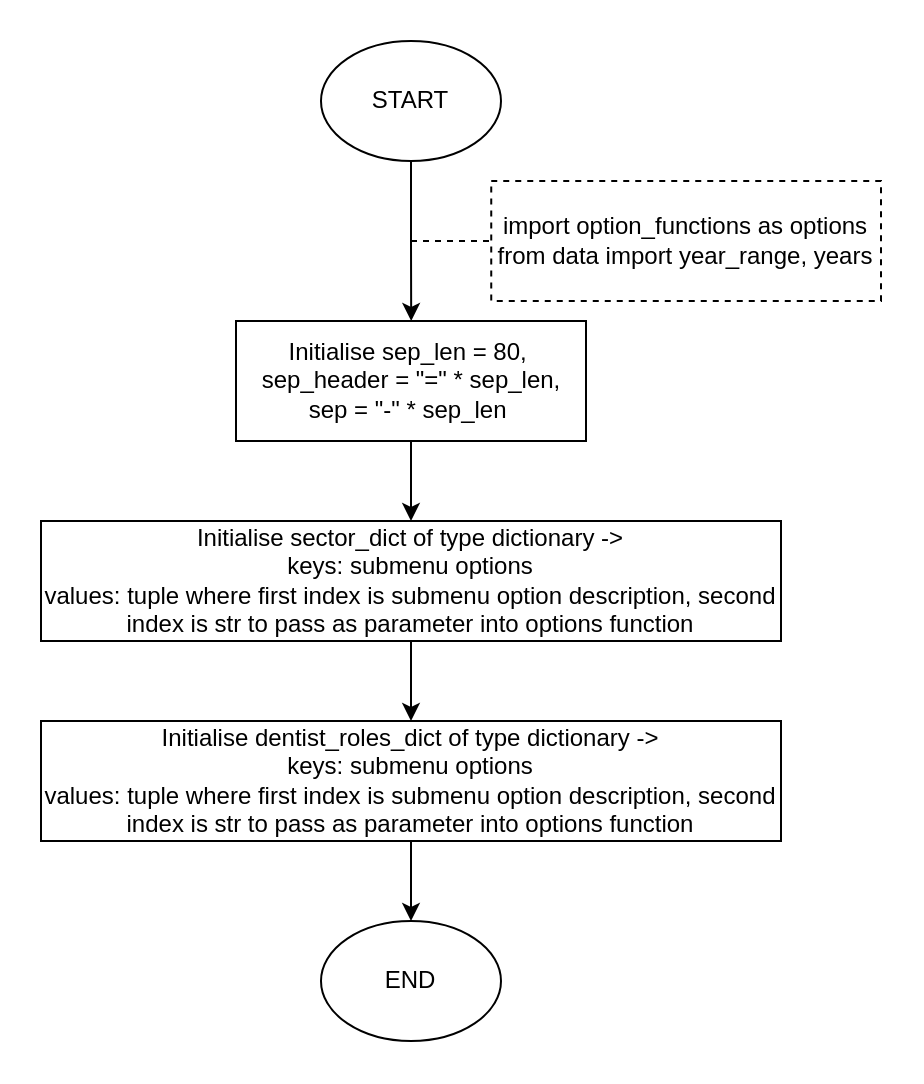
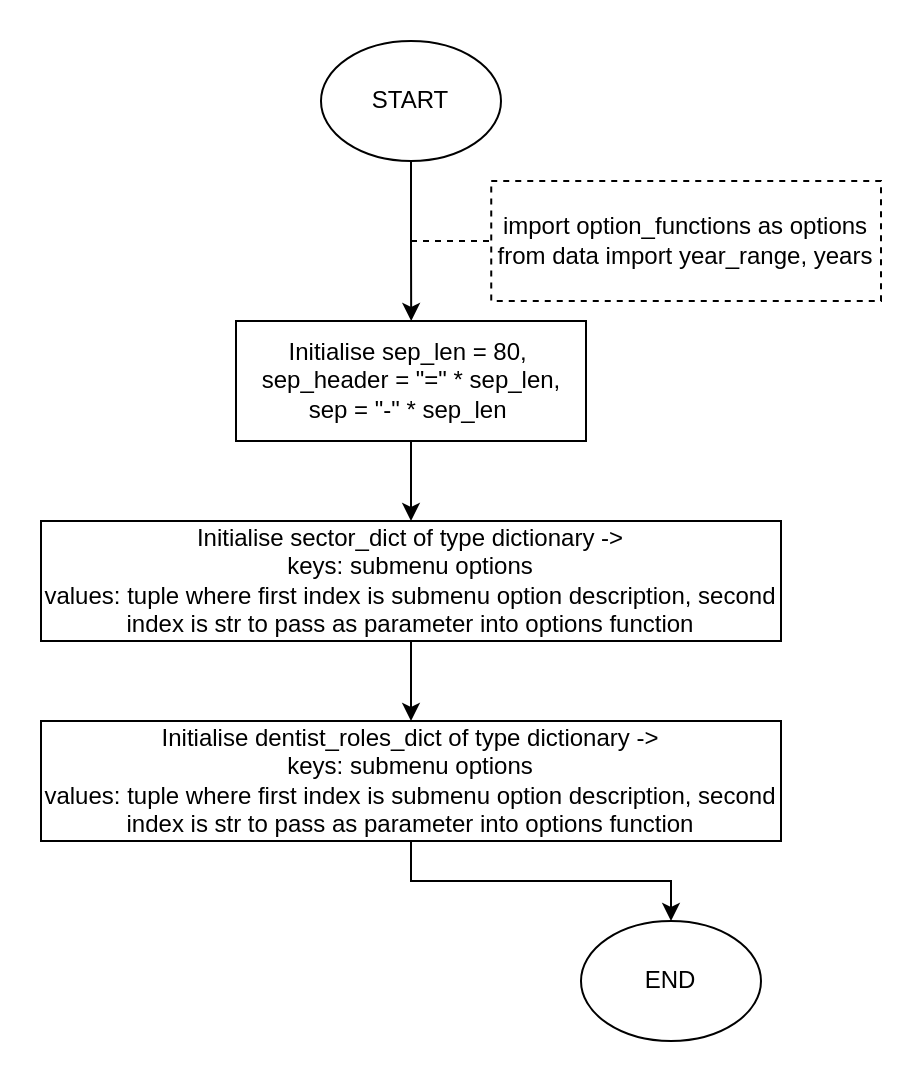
  <mxCell id="0" />
  <mxCell id="1" parent="0" />
  <mxCell id="2" value="" style="edgeStyle=orthogonalEdgeStyle;rounded=0;orthogonalLoop=1;jettySize=auto;html=1;" edge="1" parent="1" source="3"><mxGeometry relative="1" as="geometry"><mxPoint x="205.1" y="160" as="targetPoint" /></mxGeometry></mxCell>
  <mxCell id="3" value="START" style="ellipse;whiteSpace=wrap;html=1;rounded=0;" vertex="1" parent="1"><mxGeometry x="160" width="90" height="60" as="geometry" y="20" /></mxCell>
  <mxCell id="4" value="&lt;div&gt;import option_functions as options&lt;/div&gt;&lt;div&gt;from data import year_range, years&lt;/div&gt;" style="rounded=0;whiteSpace=wrap;html=1;glass=0;dashed=1;" vertex="1" parent="1"><mxGeometry x="245.12" y="90" width="194.88" height="60" as="geometry" /></mxCell>
  <mxCell id="5" value="" style="endArrow=none;dashed=1;html=1;rounded=0;strokeColor=default;entryX=0;entryY=0.5;entryDx=0;entryDy=0;" edge="1" parent="1" target="4"><mxGeometry width="50" height="50" relative="1" as="geometry"><mxPoint x="205" y="120" as="sourcePoint" /><mxPoint x="397.12" y="340" as="targetPoint" /></mxGeometry></mxCell>
  <mxCell id="6" value="" style="edgeStyle=orthogonalEdgeStyle;rounded=0;orthogonalLoop=1;jettySize=auto;html=1;" edge="1" parent="1" source="7" target="9"><mxGeometry relative="1" as="geometry" /></mxCell>
  <mxCell id="7" value="Initialise sep_len = 80,&amp;nbsp;&lt;br&gt;&lt;span style=&quot;background-color: initial;&quot;&gt;sep_header = &quot;=&quot; * sep_len,&lt;br&gt;&lt;/span&gt;&lt;span style=&quot;background-color: initial;&quot;&gt;sep = &quot;-&quot; * sep_len&lt;/span&gt;&amp;nbsp;" style="rounded=0;whiteSpace=wrap;html=1;" vertex="1" parent="1"><mxGeometry x="117.5" y="160" width="175" height="60" as="geometry" /></mxCell>
  <mxCell id="8" value="" style="edgeStyle=orthogonalEdgeStyle;rounded=0;orthogonalLoop=1;jettySize=auto;html=1;" edge="1" parent="1" source="9" target="11"><mxGeometry relative="1" as="geometry" /></mxCell>
  <mxCell id="9" value="Initialise sector_dict of type dictionary -&amp;gt; &lt;br&gt;keys: submenu options&lt;br&gt;values: tuple where first index is submenu option description, second index is str to pass as parameter into options function" style="whiteSpace=wrap;html=1;rounded=0;" vertex="1" parent="1"><mxGeometry x="20" y="260" width="370" height="60" as="geometry" /></mxCell>
  <mxCell id="10" value="" style="edgeStyle=orthogonalEdgeStyle;rounded=0;orthogonalLoop=1;jettySize=auto;html=1;" edge="1" parent="1" source="11" target="12"><mxGeometry relative="1" as="geometry" /></mxCell>
  <mxCell id="11" value="Initialise dentist_roles_dict of type dictionary -&amp;gt; &lt;br&gt;keys: submenu options&lt;br&gt;values: tuple where first index is submenu option description, second index is str to pass as parameter into options function" style="whiteSpace=wrap;html=1;rounded=0;" vertex="1" parent="1"><mxGeometry x="20" y="360" width="370" height="60" as="geometry" /></mxCell>
- <mxCell id="12" value="END" style="ellipse;whiteSpace=wrap;html=1;rounded=0;" vertex="1" parent="1"><mxGeometry x="160" y="460" width="90" height="60" as="geometry" /></mxCell>
+ <mxCell id="12" value="END" style="ellipse;whiteSpace=wrap;html=1;rounded=0;" vertex="1" parent="1"><mxGeometry x="290" y="460" width="90" height="60" as="geometry" /></mxCell>
